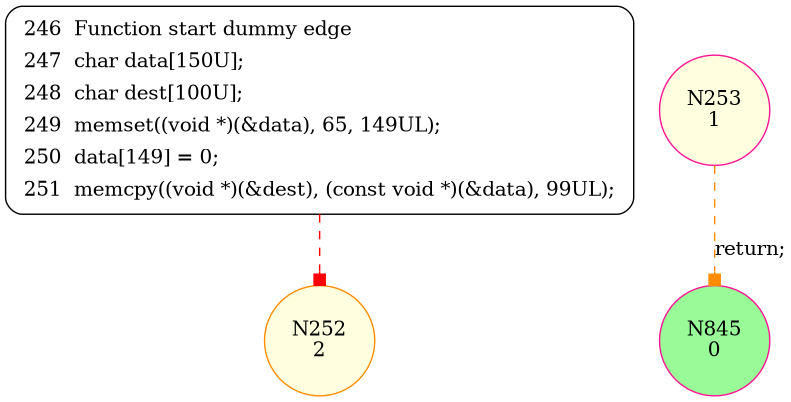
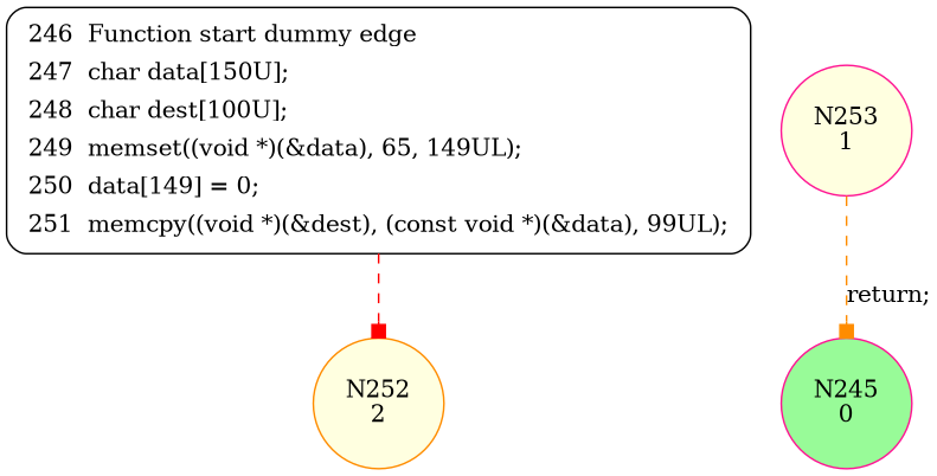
  digraph {
    fontname="DejaVu Serif"
    node [color=deeppink fillcolor=lightyellow fontname="DejaVu Serif" shape=circle style=filled]
    edge [arrowhead=box fontname="DejaVu Serif" style=dashed]
    n1 [color=darkorange label="N252\n2"]
    n2 [label="N253\n1"]
-   n3 [fillcolor=palegreen label="N845\n0"]
+   n3 [fillcolor=palegreen label="N245\n0"]
    n4 [fillcolor=white label=<<table border="0" cellborder="0" cellpadding="3" bgcolor="white"><tr><td align="right">246</td><td align="left">Function start dummy edge</td></tr><tr><td align="right">247</td><td align="left">char data[150U];</td></tr><tr><td align="right">248</td><td align="left">char dest[100U];</td></tr><tr><td align="right">249</td><td align="left">memset((void *)(&amp;data), 65, 149UL);</td></tr><tr><td align="right">250</td><td align="left">data[149] = 0;</td></tr><tr><td align="right">251</td><td align="left">memcpy((void *)(&amp;dest), (const void *)(&amp;data), 99UL);</td></tr></table>> penwidth=1 shape=Mrecord style="filled,bold" color=""]
    n2 -> n3 [color=darkorange label="return;"]
    n4 -> n1 [color=red]
  }
